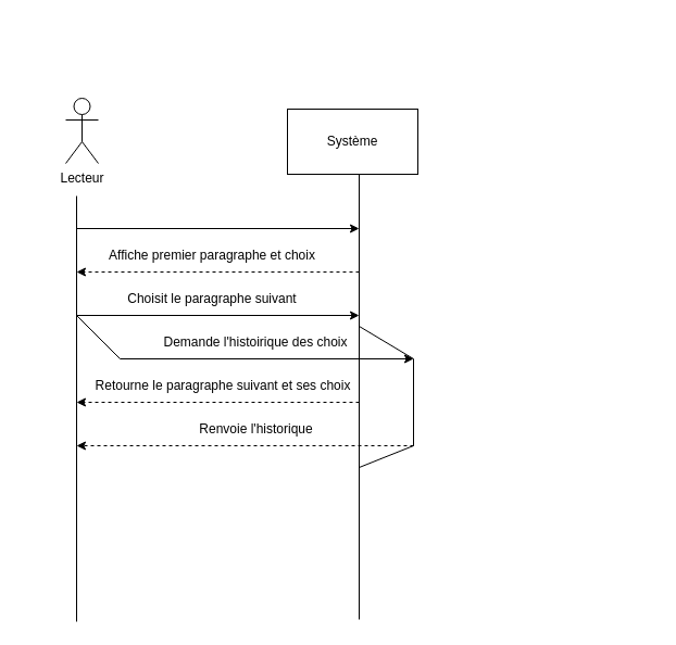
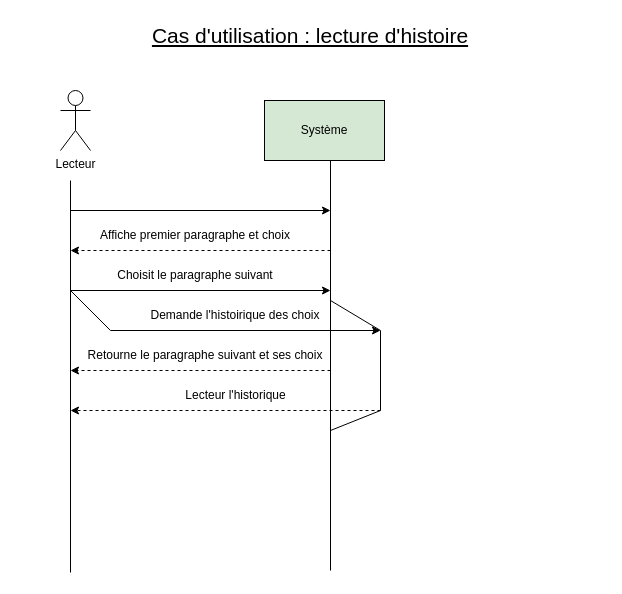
  <mxCell id="0" />
  <mxCell id="1" parent="0" />
  <mxCell id="2" value="Lecteur" style="shape=umlActor;verticalLabelPosition=bottom;verticalAlign=top;html=1;outlineConnect=0;" vertex="1" parent="1"><mxGeometry x="60" y="90" width="30" height="60" as="geometry" /></mxCell>
- <mxCell id="3" value="Système" style="rounded=0;whiteSpace=wrap;html=1;" vertex="1" parent="1"><mxGeometry x="264" y="100" width="120" height="60" as="geometry" /></mxCell>
+ <mxCell id="3" value="Système" style="rounded=0;whiteSpace=wrap;html=1;fillColor=#d5e8d4;" vertex="1" parent="1"><mxGeometry x="264" y="100" width="120" height="60" as="geometry" /></mxCell>
  <mxCell id="4" value="" style="endArrow=none;html=1;rounded=0;" edge="1" parent="1"><mxGeometry width="50" height="50" relative="1" as="geometry"><mxPoint x="70" y="572" as="sourcePoint" /><mxPoint x="70" y="180" as="targetPoint" /></mxGeometry></mxCell>
  <mxCell id="5" value="" style="endArrow=none;html=1;rounded=0;" edge="1" parent="1"><mxGeometry width="50" height="50" relative="1" as="geometry"><mxPoint x="330" y="570" as="sourcePoint" /><mxPoint x="330" y="160" as="targetPoint" /></mxGeometry></mxCell>
+ <mxCell id="6" value="&lt;font style=&quot;font-size: 21px&quot;&gt;&lt;u&gt;Cas d'utilisation : lecture d'histoire&lt;/u&gt;&lt;/font&gt;" style="text;html=1;strokeColor=none;fillColor=none;align=center;verticalAlign=middle;whiteSpace=wrap;rounded=0;" vertex="1" parent="1"><mxGeometry x="20" y="20" width="580" height="30" as="geometry" /></mxCell>
  <mxCell id="7" value="" style="endArrow=classic;html=1;rounded=0;fontSize=21;" edge="1" parent="1"><mxGeometry width="50" height="50" relative="1" as="geometry"><mxPoint x="70" y="210" as="sourcePoint" /><mxPoint x="330" y="210" as="targetPoint" /></mxGeometry></mxCell>
  <mxCell id="8" value="" style="endArrow=classic;html=1;rounded=0;fontSize=12;dashed=1;startArrow=none;" edge="1" parent="1"><mxGeometry width="50" height="50" relative="1" as="geometry"><mxPoint x="330" y="250" as="sourcePoint" /><mxPoint x="70" y="250" as="targetPoint" /></mxGeometry></mxCell>
  <mxCell id="9" value="Affiche premier paragraphe et choix" style="text;html=1;strokeColor=none;fillColor=none;align=center;verticalAlign=middle;whiteSpace=wrap;rounded=0;fontSize=12;" vertex="1" parent="1"><mxGeometry x="80" y="220" width="230" height="30" as="geometry" /></mxCell>
  <mxCell id="10" value="" style="endArrow=classic;html=1;rounded=0;fontSize=12;" edge="1" parent="1"><mxGeometry width="50" height="50" relative="1" as="geometry"><mxPoint x="70" y="290" as="sourcePoint" /><mxPoint x="330" y="290" as="targetPoint" /></mxGeometry></mxCell>
  <mxCell id="11" value="Choisit le paragraphe suivant" style="text;html=1;strokeColor=none;fillColor=none;align=center;verticalAlign=middle;whiteSpace=wrap;rounded=0;fontSize=12;" vertex="1" parent="1"><mxGeometry x="80" y="260" width="230" height="30" as="geometry" /></mxCell>
  <mxCell id="12" value="" style="endArrow=none;html=1;rounded=0;fontSize=12;" edge="1" parent="1"><mxGeometry width="50" height="50" relative="1" as="geometry"><mxPoint x="70" y="290" as="sourcePoint" /><mxPoint x="110" y="330" as="targetPoint" /></mxGeometry></mxCell>
  <mxCell id="13" value="" style="endArrow=classic;html=1;rounded=0;fontSize=12;" edge="1" parent="1"><mxGeometry width="50" height="50" relative="1" as="geometry"><mxPoint x="110" y="330" as="sourcePoint" /><mxPoint x="380" y="330" as="targetPoint" /></mxGeometry></mxCell>
  <mxCell id="14" value="" style="endArrow=none;html=1;rounded=0;fontSize=12;" edge="1" parent="1"><mxGeometry width="50" height="50" relative="1" as="geometry"><mxPoint x="380" y="330" as="sourcePoint" /><mxPoint x="330" y="300" as="targetPoint" /></mxGeometry></mxCell>
  <mxCell id="15" value="" style="endArrow=none;html=1;rounded=0;fontSize=12;" edge="1" parent="1"><mxGeometry width="50" height="50" relative="1" as="geometry"><mxPoint x="380" y="410" as="sourcePoint" /><mxPoint x="380" y="330" as="targetPoint" /></mxGeometry></mxCell>
  <mxCell id="16" value="Demande l'histoirique des choix" style="text;html=1;strokeColor=none;fillColor=none;align=center;verticalAlign=middle;whiteSpace=wrap;rounded=0;fontSize=12;" vertex="1" parent="1"><mxGeometry x="130" y="300" width="210" height="30" as="geometry" /></mxCell>
  <mxCell id="17" value="" style="endArrow=none;html=1;rounded=0;fontSize=12;" edge="1" parent="1"><mxGeometry width="50" height="50" relative="1" as="geometry"><mxPoint x="330" y="430" as="sourcePoint" /><mxPoint x="380" y="410" as="targetPoint" /><Array as="points" /></mxGeometry></mxCell>
  <mxCell id="18" value="" style="endArrow=classic;html=1;rounded=0;fontSize=12;dashed=1;" edge="1" parent="1"><mxGeometry width="50" height="50" relative="1" as="geometry"><mxPoint x="380" y="410" as="sourcePoint" /><mxPoint x="70" y="410" as="targetPoint" /></mxGeometry></mxCell>
  <mxCell id="19" value="" style="endArrow=classic;html=1;rounded=0;dashed=1;fontSize=12;" edge="1" parent="1"><mxGeometry width="50" height="50" relative="1" as="geometry"><mxPoint x="330" y="370" as="sourcePoint" /><mxPoint x="70" y="370" as="targetPoint" /></mxGeometry></mxCell>
  <mxCell id="20" value="Retourne le paragraphe suivant et ses choix" style="text;html=1;strokeColor=none;fillColor=none;align=center;verticalAlign=middle;whiteSpace=wrap;rounded=0;fontSize=12;" vertex="1" parent="1"><mxGeometry x="80" y="340" width="250" height="30" as="geometry" /></mxCell>
- <mxCell id="21" value="Renvoie l'historique" style="text;html=1;strokeColor=none;fillColor=none;align=center;verticalAlign=middle;whiteSpace=wrap;rounded=0;fontSize=12;" vertex="1" parent="1"><mxGeometry x="167.5" y="380" width="135" height="30" as="geometry" /></mxCell>
+ <mxCell id="21" value="Lecteur l'historique" style="text;html=1;strokeColor=none;fillColor=none;align=center;verticalAlign=middle;whiteSpace=wrap;rounded=0;fontSize=12;" vertex="1" parent="1"><mxGeometry x="167.5" y="380" width="135" height="30" as="geometry" /></mxCell>
